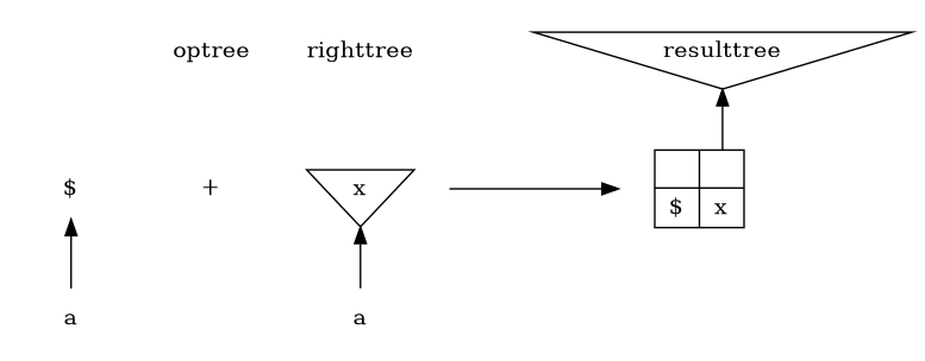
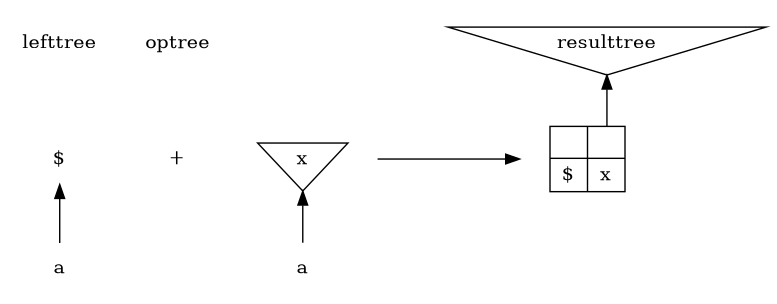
  digraph {
    compound=true
    node [shape=none]
    edge [dir=none style=invisible]
+   lefttree
    n2 [label="$"]
    n3 [label=a]
    optree
    n5 [label="+"]
-   righttree
    n7 [label=x shape=invtriangle]
    n8 [label=a]
    temp2b [color=invis shape=point]
    temp2c [color=invis shape=point]
    temp2a [color=invis shape=point]
    resulttree [shape=invtriangle]
    n13 [label="{ | $} | {<x> | x}" shape=record]
    subgraph sub_1 {
+     lefttree
      n2
      n3
    }
    subgraph sub_2 {
      optree
      n5
    }
    subgraph sub_3 {
-     righttree
      n7
      n8
    }
    subgraph sub_4 {
      temp2a
      subgraph sub_5 {
        rank=same
        temp2b
        temp2c
      }
    }
    subgraph sub_6 {
      resulttree
      n13
    }
+   lefttree -> n2
    n2 -> n3 [dir=back style=""]
    optree -> n5
-   righttree -> n7
    n7 -> n8 [dir=back style=""]
    temp2b -> temp2c [constraint=false fontcolor=invis label=wwwwwww dir="" style=""]
    temp2a -> temp2b
    temp2a -> temp2c
    resulttree -> n13 [dir=back headport="x:n" style=""]
  }
